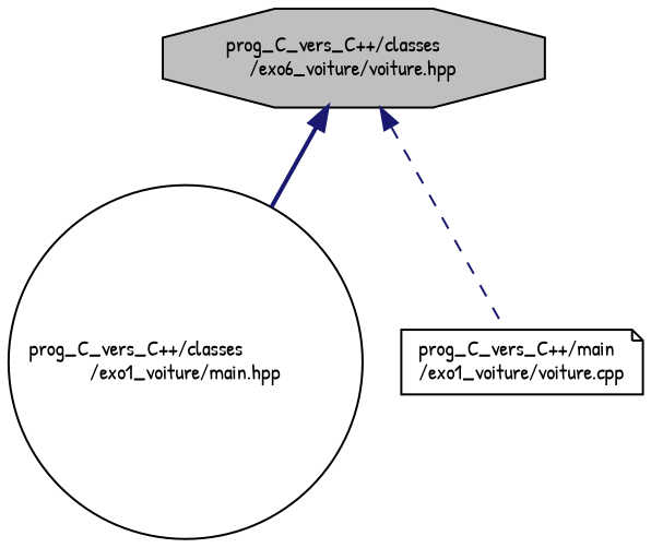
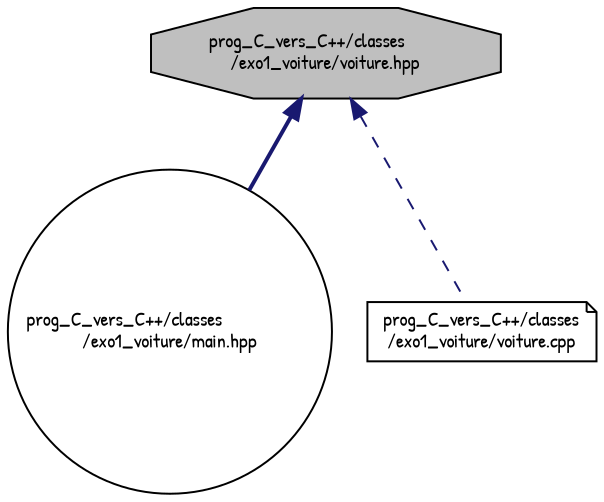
  digraph {
    fontname="Patrick Hand"
    node [color=black fillcolor=white fontname="Patrick Hand" fontsize=10 style=filled]
    edge [color=midnightblue dir=back fontname="Patrick Hand" fontsize=10 labelfontname=Helvetica labelfontsize=10]
-   n1 [fillcolor=grey75 fontcolor=black height=0.2 label="prog_C_vers_C++/classes\l/exo6_voiture/voiture.hpp" shape=octagon width=0.4]
+   n1 [fillcolor=grey75 fontcolor=black height=0.2 label="prog_C_vers_C++/classes\l/exo1_voiture/voiture.hpp" shape=octagon width=0.4]
    n2 [height=0.2 label="prog_C_vers_C++/classes\l/exo1_voiture/main.hpp" shape=circle width=0.4]
-   n3 [height=0.2 label="prog_C_vers_C++/main\l/exo1_voiture/voiture.cpp" shape=note width=0.4]
+   n3 [height=0.2 label="prog_C_vers_C++/classes\l/exo1_voiture/voiture.cpp" shape=note width=0.4]
    n1 -> n2 [style=bold]
    n1 -> n3 [style=dashed]
  }
